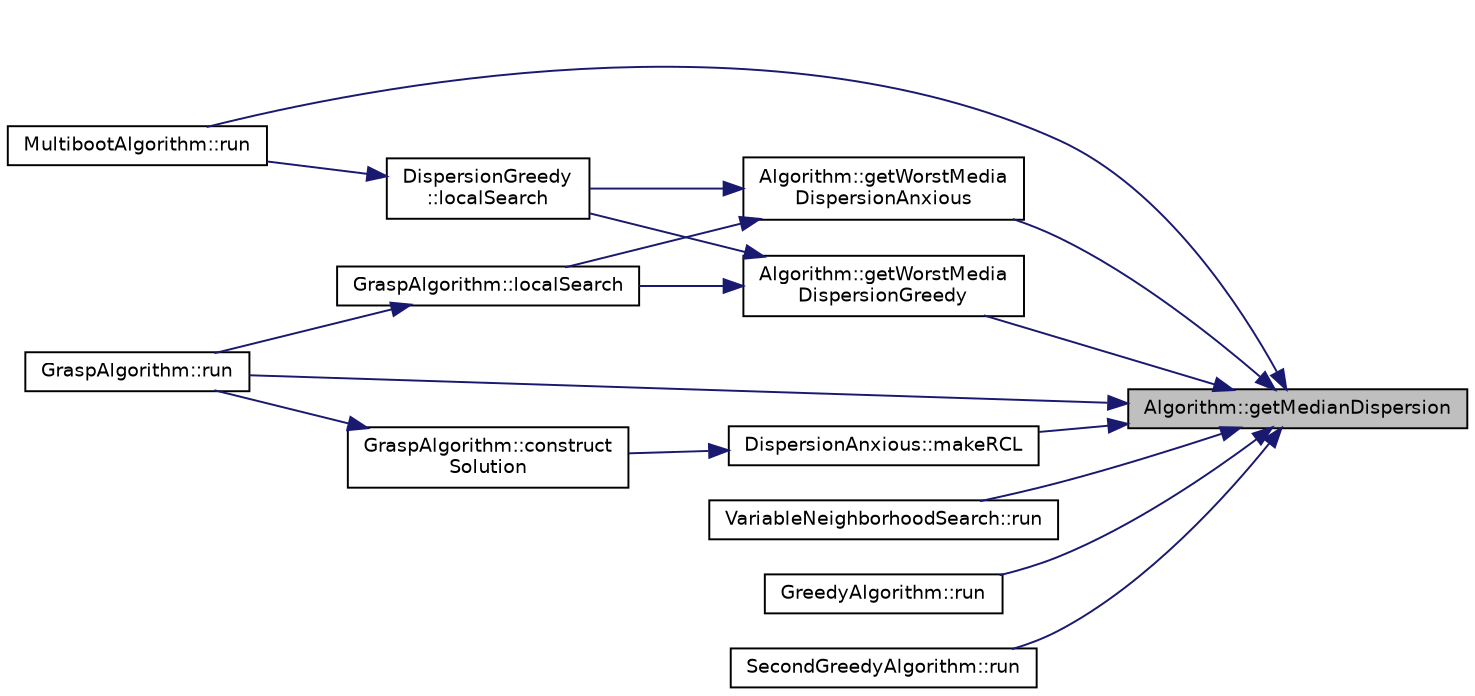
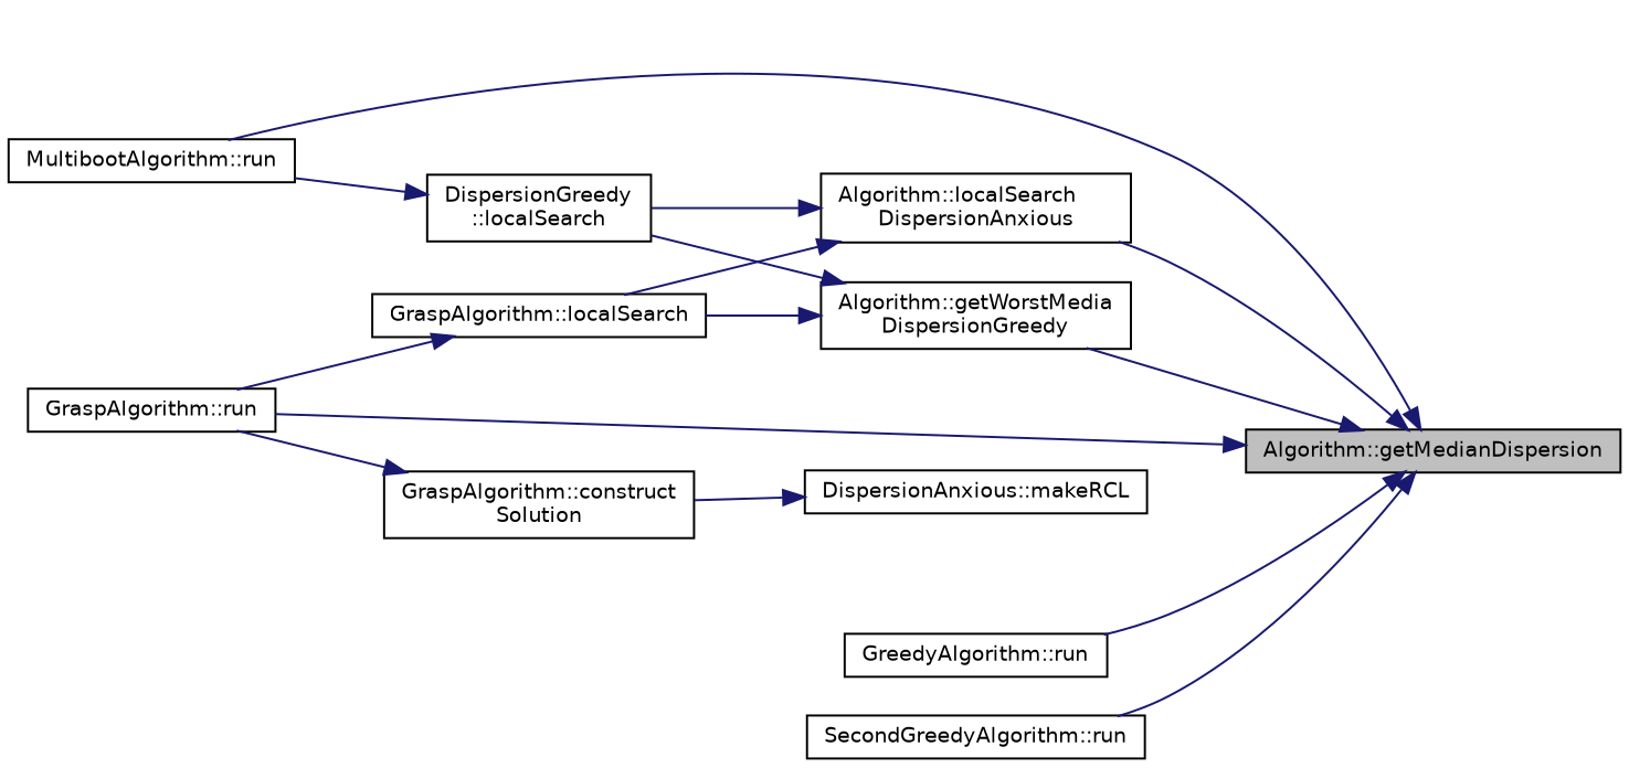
  digraph {
    rankdir=RL
    node [color=black fillcolor=white fontname=Helvetica fontsize=10 shape=record style=filled]
    edge [color=midnightblue dir=back fontname=Helvetica fontsize=10 labelfontname=Helvetica labelfontsize=10 style=solid]
    n1 [fillcolor=grey75 fontcolor=black height=0.2 label="Algorithm::getMedianDispersion" width=0.4]
-   n2 [height=0.2 label="Algorithm::getWorstMedia\lDispersionAnxious" width=0.4]
+   n2 [height=0.2 label="Algorithm::localSearch\lDispersionAnxious" width=0.4]
    n3 [height=0.2 label="MultibootAlgorithm::run" width=0.4]
-   n4 [height=0.2 label="VariableNeighborhoodSearch::run" width=0.4]
    n5 [height=0.2 label="GraspAlgorithm::run" width=0.4]
    n6 [height=0.2 label="Algorithm::getWorstMedia\lDispersionGreedy" width=0.4]
    n7 [height=0.2 label="DispersionAnxious::makeRCL" width=0.4]
    n8 [height=0.2 label="GreedyAlgorithm::run" width=0.4]
    n9 [height=0.2 label="SecondGreedyAlgorithm::run" width=0.4]
    n10 [height=0.2 label="DispersionGreedy\l::localSearch" width=0.4]
    n11 [height=0.2 label="GraspAlgorithm::localSearch" width=0.4]
    n12 [height=0.2 label="GraspAlgorithm::construct\lSolution" width=0.4]
    n1 -> n2
    n1 -> n3
-   n1 -> n4
    n1 -> n5
    n1 -> n6
-   n1 -> n7
    n1 -> n8
    n1 -> n9
    n2 -> n10
    n2 -> n11
    n6 -> n10
    n6 -> n11
    n7 -> n12
    n10 -> n3
    n11 -> n5
    n12 -> n5
  }
